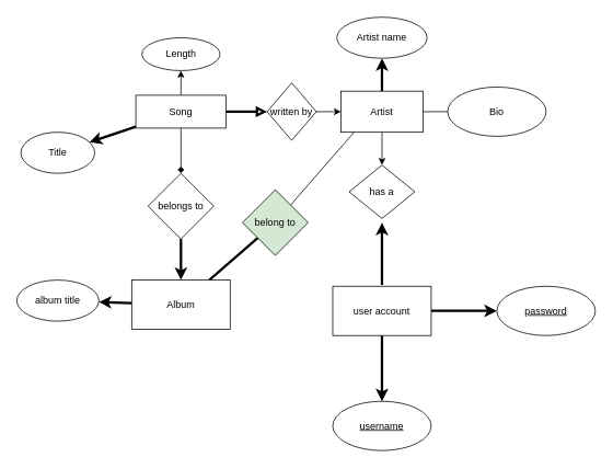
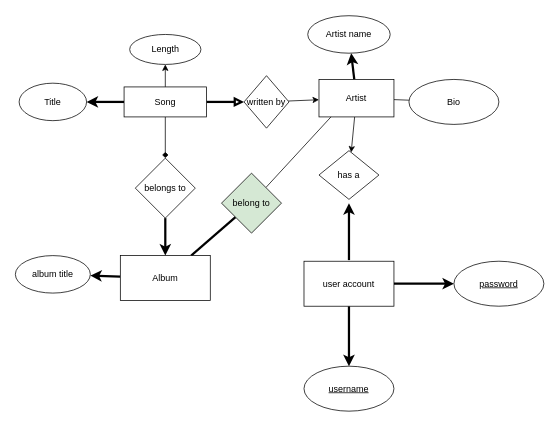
  <mxCell id="0" />
  <mxCell id="1" parent="0" />
  <mxCell id="2" value="" style="edgeStyle=none;html=1;" edge="1" parent="1" source="6" target="7"><mxGeometry relative="1" as="geometry" /></mxCell>
  <mxCell id="3" value="" style="edgeStyle=none;html=1;strokeWidth=3;" edge="1" parent="1" source="6" target="8"><mxGeometry relative="1" as="geometry" /></mxCell>
  <mxCell id="4" value="" style="edgeStyle=none;html=1;endArrow=diamond;" edge="1" parent="1" source="6" target="10"><mxGeometry relative="1" as="geometry" /></mxCell>
  <mxCell id="5" value="" style="edgeStyle=none;html=1;strokeWidth=3;endArrow=block;endFill=0;" edge="1" parent="1" source="6" target="16"><mxGeometry relative="1" as="geometry" /></mxCell>
  <mxCell id="6" value="Song" style="rounded=0;whiteSpace=wrap;html=1;" vertex="1" parent="1"><mxGeometry x="165" y="115" width="110" height="40" as="geometry" /></mxCell>
  <mxCell id="7" value="Length" style="ellipse;whiteSpace=wrap;html=1;rounded=0;" vertex="1" parent="1"><mxGeometry x="172.5" y="45" width="95" height="40" as="geometry" /></mxCell>
- <mxCell id="8" value="Title&lt;br&gt;" style="ellipse;whiteSpace=wrap;html=1;rounded=0;" vertex="1" parent="1"><mxGeometry x="25" y="160" width="90" height="50" as="geometry" /></mxCell>
+ <mxCell id="8" value="Title&lt;br&gt;" style="ellipse;whiteSpace=wrap;html=1;rounded=0;" vertex="1" parent="1"><mxGeometry x="25" y="110" width="90" height="50" as="geometry" /></mxCell>
  <mxCell id="9" value="" style="edgeStyle=none;html=1;strokeWidth=3;" edge="1" parent="1" source="10" target="13"><mxGeometry relative="1" as="geometry" /></mxCell>
  <mxCell id="10" value="belongs to" style="rhombus;whiteSpace=wrap;html=1;rounded=0;" vertex="1" parent="1"><mxGeometry x="180" y="210" width="80" height="80" as="geometry" /></mxCell>
  <mxCell id="11" value="" style="edgeStyle=none;html=1;strokeWidth=3;" edge="1" parent="1" source="13" target="14"><mxGeometry relative="1" as="geometry" /></mxCell>
  <mxCell id="12" value="" style="edgeStyle=none;html=1;endArrow=none;endFill=0;strokeWidth=3;" edge="1" parent="1" source="13" target="31"><mxGeometry relative="1" as="geometry" /></mxCell>
  <mxCell id="13" value="Album" style="rounded=0;whiteSpace=wrap;html=1;" vertex="1" parent="1"><mxGeometry x="160" y="340" width="120" height="60" as="geometry" /></mxCell>
  <mxCell id="14" value="album title" style="ellipse;whiteSpace=wrap;html=1;rounded=0;" vertex="1" parent="1"><mxGeometry x="20" y="340" width="100" height="50" as="geometry" /></mxCell>
  <mxCell id="15" value="" style="edgeStyle=none;html=1;" edge="1" parent="1" source="16" target="20"><mxGeometry relative="1" as="geometry" /></mxCell>
  <mxCell id="16" value="written by" style="rhombus;whiteSpace=wrap;html=1;rounded=0;" vertex="1" parent="1"><mxGeometry x="325" y="100" width="60" height="70" as="geometry" /></mxCell>
  <mxCell id="17" value="" style="edgeStyle=none;html=1;strokeWidth=3;" edge="1" parent="1" source="20" target="21"><mxGeometry relative="1" as="geometry" /></mxCell>
  <mxCell id="18" value="" style="edgeStyle=none;html=1;endArrow=none;" edge="1" parent="1" source="20" target="22"><mxGeometry relative="1" as="geometry" /></mxCell>
  <mxCell id="19" value="" style="edgeStyle=none;html=1;strokeWidth=1;" edge="1" parent="1" source="20" target="24"><mxGeometry relative="1" as="geometry" /></mxCell>
- <mxCell id="20" value="Artist" style="rounded=0;whiteSpace=wrap;html=1;" vertex="1" parent="1"><mxGeometry x="415" y="110" width="100" height="50" as="geometry" /></mxCell>
+ <mxCell id="20" value="Artist" style="rounded=0;whiteSpace=wrap;html=1;" vertex="1" parent="1"><mxGeometry x="425" y="105" width="100" height="50" as="geometry" /></mxCell>
  <mxCell id="21" value="Artist name" style="ellipse;whiteSpace=wrap;html=1;rounded=0;" vertex="1" parent="1"><mxGeometry x="410" y="20" width="110" height="50" as="geometry" /></mxCell>
  <mxCell id="22" value="Bio" style="ellipse;whiteSpace=wrap;html=1;rounded=0;" vertex="1" parent="1"><mxGeometry x="545" y="105" width="120" height="60" as="geometry" /></mxCell>
  <mxCell id="23" value="" style="edgeStyle=none;html=1;strokeWidth=3;" edge="1" parent="1"><mxGeometry relative="1" as="geometry"><mxPoint x="465" y="346" as="sourcePoint" /><mxPoint x="465" y="270" as="targetPoint" /></mxGeometry></mxCell>
  <mxCell id="24" value="has a" style="rhombus;whiteSpace=wrap;html=1;rounded=0;" vertex="1" parent="1"><mxGeometry x="425" y="200" width="80" height="65" as="geometry" /></mxCell>
  <mxCell id="25" value="" style="edgeStyle=none;html=1;strokeWidth=3;" edge="1" parent="1" source="27" target="28"><mxGeometry relative="1" as="geometry" /></mxCell>
  <mxCell id="26" value="" style="edgeStyle=none;html=1;strokeWidth=3;" edge="1" parent="1" source="27" target="29"><mxGeometry relative="1" as="geometry" /></mxCell>
  <mxCell id="27" value="user account" style="whiteSpace=wrap;html=1;rounded=0;" vertex="1" parent="1"><mxGeometry x="405" y="347.5" width="120" height="60" as="geometry" /></mxCell>
  <mxCell id="28" value="&lt;u&gt;password&lt;/u&gt;" style="ellipse;whiteSpace=wrap;html=1;rounded=0;" vertex="1" parent="1"><mxGeometry x="605" y="347.5" width="120" height="60" as="geometry" /></mxCell>
  <mxCell id="29" value="&lt;u&gt;username&lt;/u&gt;" style="ellipse;whiteSpace=wrap;html=1;rounded=0;" vertex="1" parent="1"><mxGeometry x="405" y="487.5" width="120" height="60" as="geometry" /></mxCell>
  <mxCell id="30" value="" style="edgeStyle=none;html=1;endArrow=none;endFill=0;strokeWidth=1;entryX=0.16;entryY=1;entryDx=0;entryDy=0;entryPerimeter=0;" edge="1" parent="1" source="31" target="20"><mxGeometry relative="1" as="geometry" /></mxCell>
  <mxCell id="31" value="belong to" style="rhombus;whiteSpace=wrap;html=1;rounded=0;fillColor=#d5e8d4;" vertex="1" parent="1"><mxGeometry x="295" y="230" width="80" height="80" as="geometry" /></mxCell>
